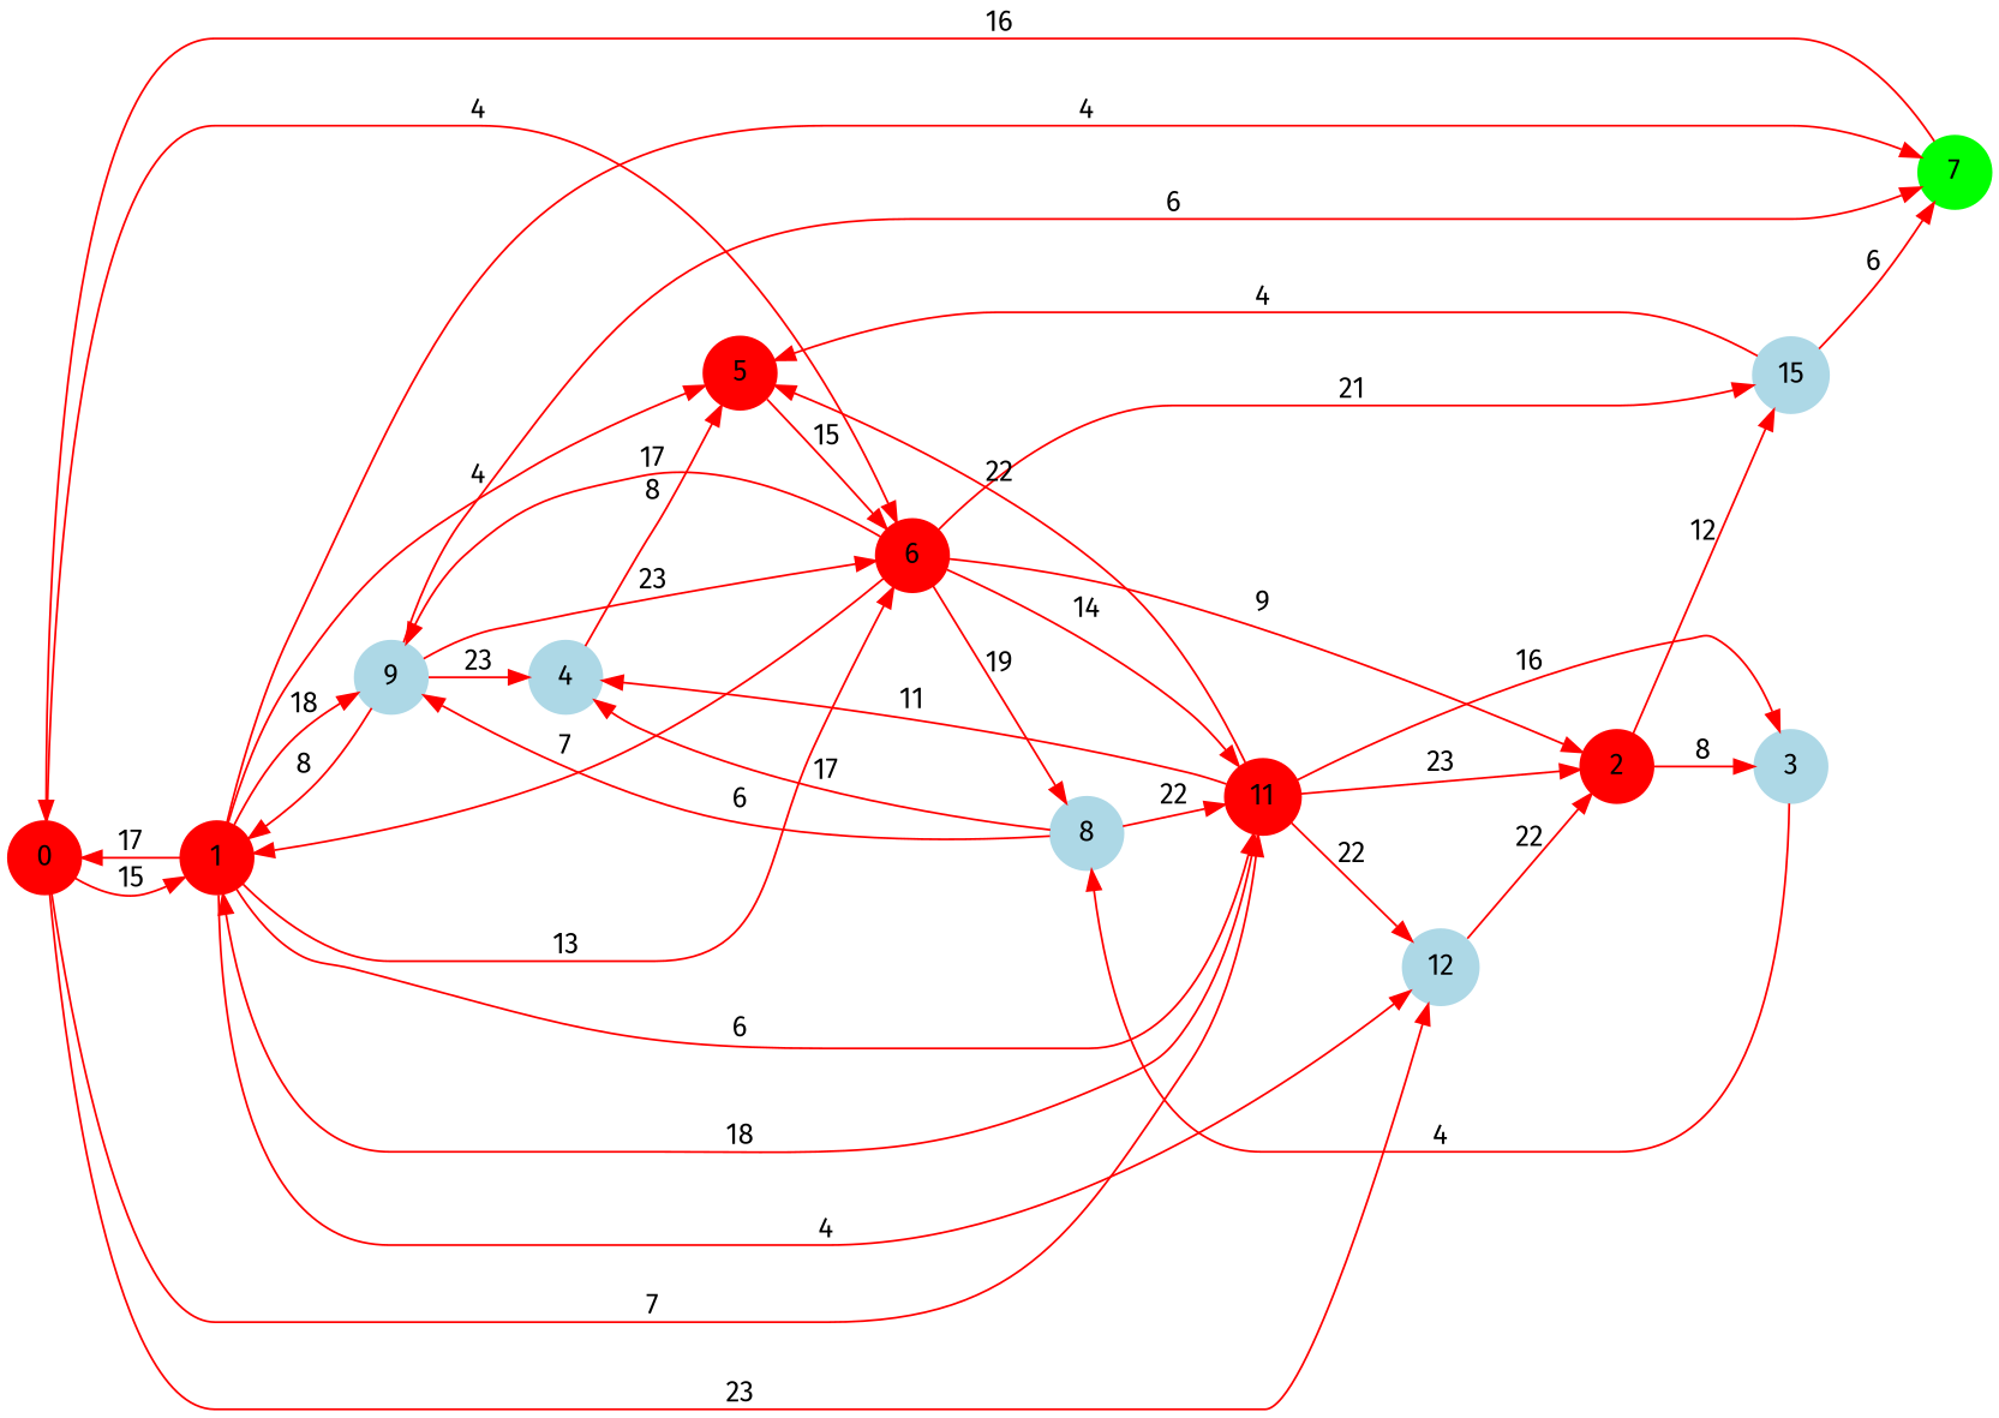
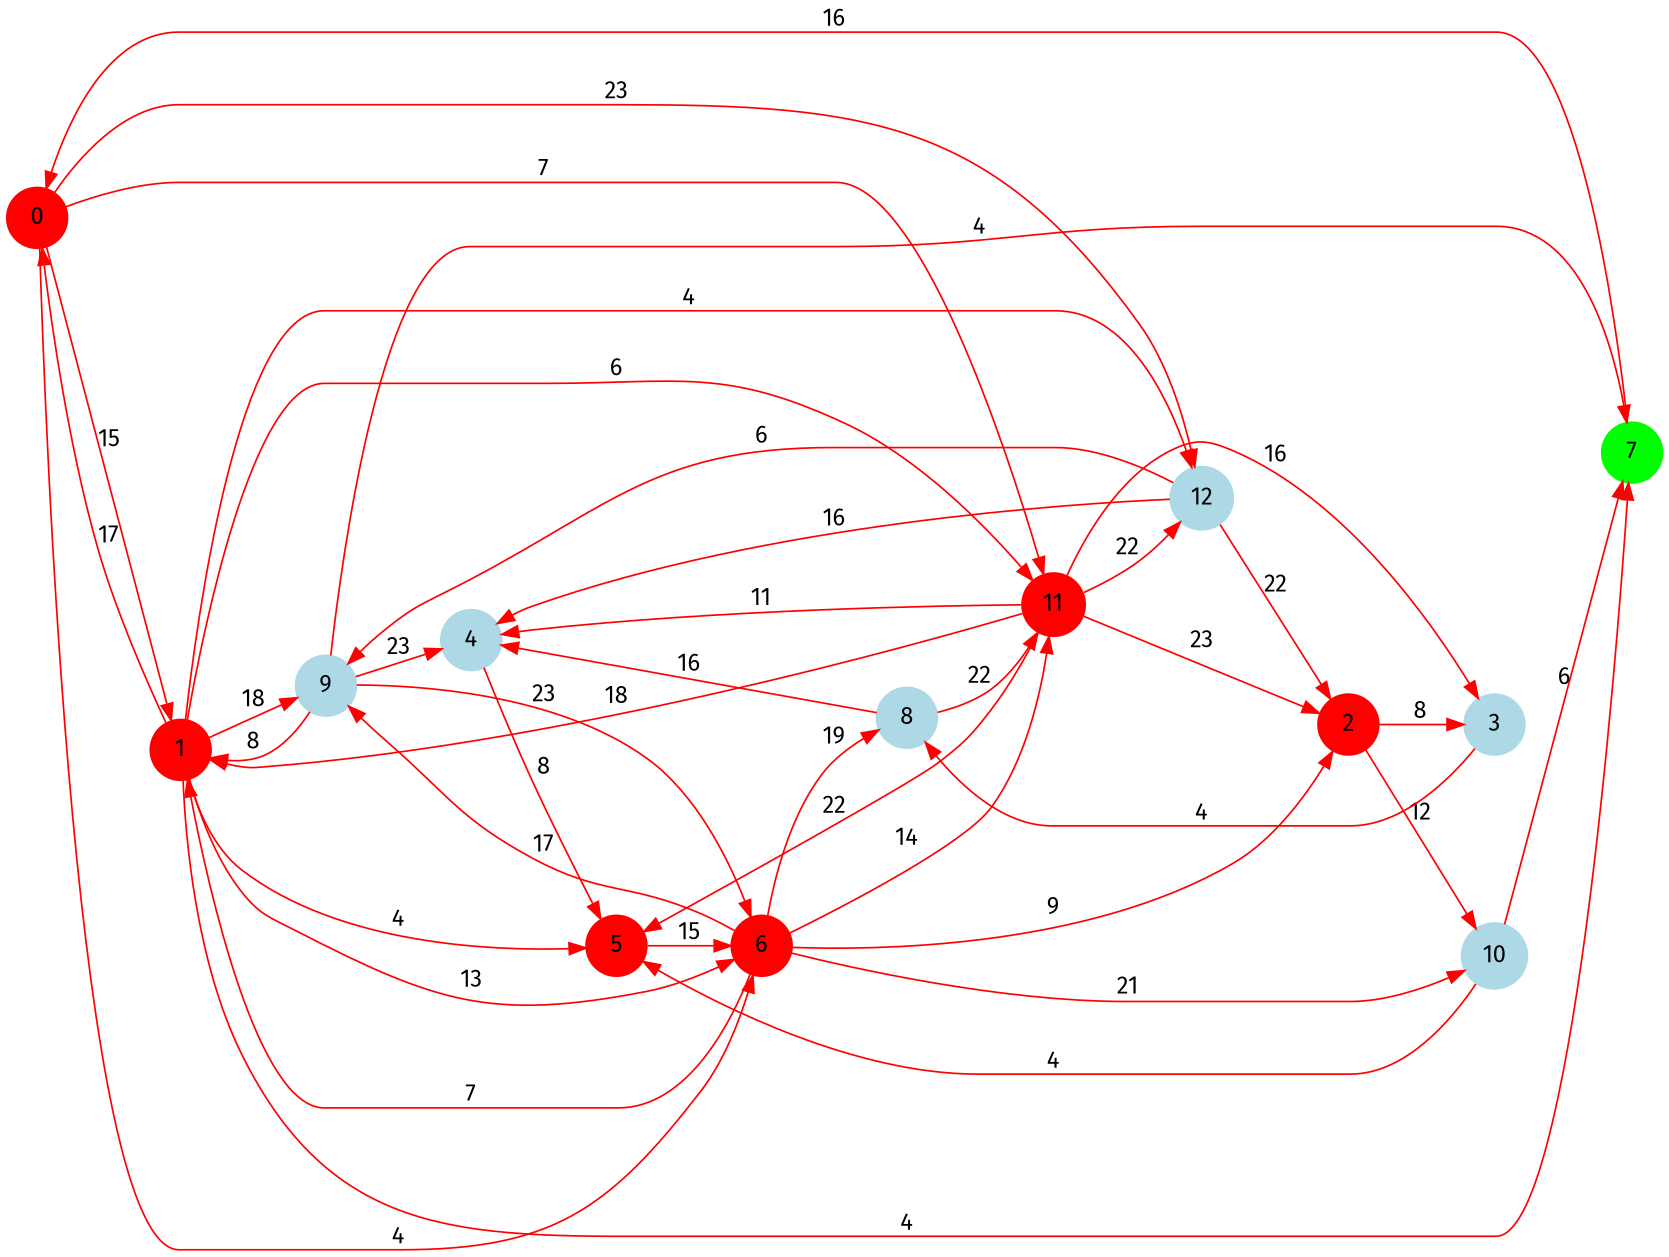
  digraph {
    fontname="Fira Sans"
    rankdir=LR
    node [color=red fontname="Fira Sans" shape=circle style=filled]
    edge [color=red fontname="Fira Sans"]
    0
    1
    6
    11
    12 [color=lightblue]
    5
    7 [color=green]
    9 [color=lightblue]
    2
-   10 [color=lightblue label=15]
+   10 [color=lightblue]
    8 [color=lightblue]
    3 [color=lightblue]
    4 [color=lightblue]
    0 -> 1 [label=15]
    0 -> 6 [label=4]
    0 -> 11 [label=7]
    0 -> 12 [label=23]
    1 -> 0 [label=17]
    1 -> 6 [label=13]
    1 -> 11 [label=6]
    1 -> 12 [label=4]
    1 -> 5 [label=4]
    1 -> 7 [label=4]
    1 -> 9 [label=18]
    6 -> 1 [label=7]
    6 -> 11 [label=14]
    6 -> 9 [label=17]
    6 -> 2 [label=9]
    6 -> 10 [label=21]
    6 -> 8 [label=19]
    11 -> 1 [label=18]
    11 -> 12 [label=22]
    11 -> 5 [label=22]
    11 -> 2 [label=23]
    11 -> 3 [label=16]
    11 -> 4 [label=11]
-   8 -> 9 [label=6]
+   12 -> 9 [label=6]
    12 -> 2 [label=22]
+   12 -> 4 [label=16]
    5 -> 6 [label=15]
    7 -> 0 [label=16]
    9 -> 1 [label=8]
    9 -> 6 [label=23]
-   9 -> 7 [label=6]
+   9 -> 7 [label=4]
    9 -> 4 [label=23]
    2 -> 10 [label=12]
    2 -> 3 [label=8]
    10 -> 5 [label=4]
    10 -> 7 [label=6]
    8 -> 11 [label=22]
-   8 -> 4 [label=17]
+   8 -> 4 [label=16]
    3 -> 8 [label=4]
    4 -> 5 [label=8]
  }
